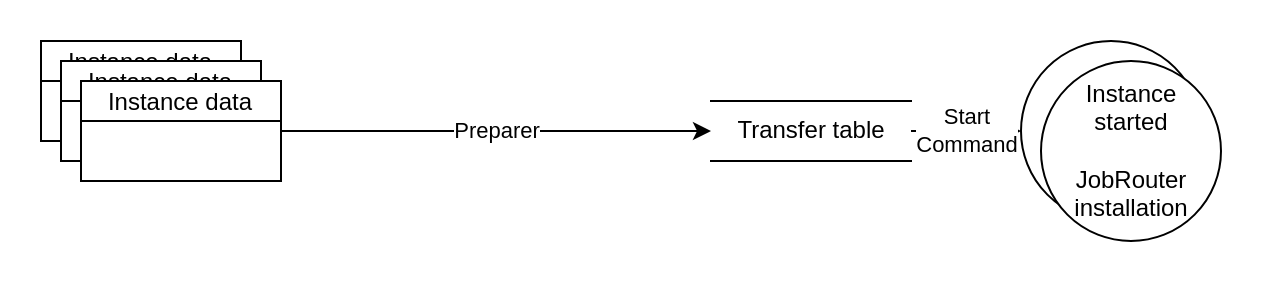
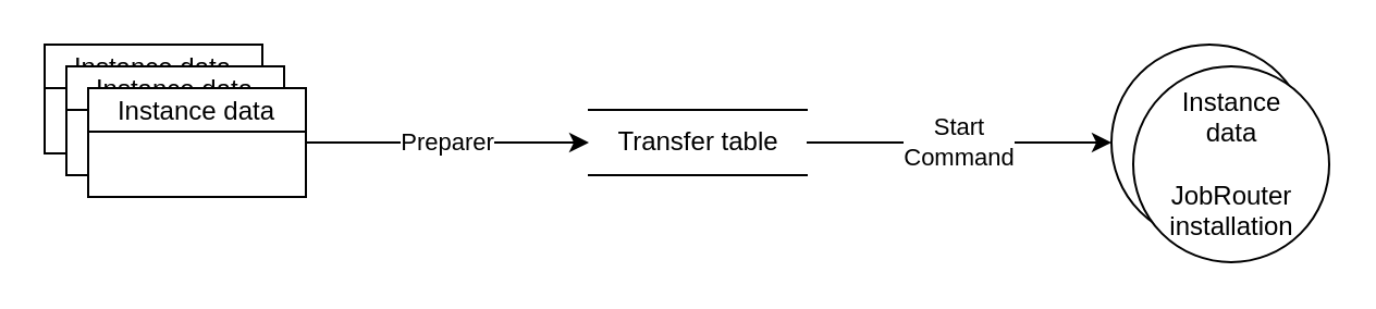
  <mxCell id="0" />
  <mxCell id="1" parent="0" />
  <mxCell id="2" value="Instance data" style="swimlane;fontStyle=0;childLayout=stackLayout;horizontal=1;startSize=20;fillColor=#ffffff;horizontalStack=0;resizeParent=1;resizeParentMax=0;resizeLast=0;collapsible=0;marginBottom=0;swimlaneFillColor=#ffffff;" parent="1" vertex="1"><mxGeometry x="20" y="20" width="100" height="50" as="geometry" /></mxCell>
  <mxCell id="3" value="Instance data" style="swimlane;fontStyle=0;childLayout=stackLayout;horizontal=1;startSize=20;fillColor=#ffffff;horizontalStack=0;resizeParent=1;resizeParentMax=0;resizeLast=0;collapsible=0;marginBottom=0;swimlaneFillColor=#ffffff;" parent="1" vertex="1"><mxGeometry x="30" y="30" width="100" height="50" as="geometry" /></mxCell>
  <mxCell id="4" value="Instance data" style="swimlane;fontStyle=0;childLayout=stackLayout;horizontal=1;startSize=20;fillColor=#ffffff;horizontalStack=0;resizeParent=1;resizeParentMax=0;resizeLast=0;collapsible=0;marginBottom=0;swimlaneFillColor=#ffffff;" parent="1" vertex="1"><mxGeometry x="40" y="40" width="100" height="50" as="geometry" /></mxCell>
  <mxCell id="5" value="Preparer" style="endArrow=classic;html=1;exitX=1;exitY=0.5;exitDx=0;exitDy=0;entryX=0;entryY=0.5;entryDx=0;entryDy=0;" parent="1" source="4" target="6" edge="1"><mxGeometry width="50" height="50" relative="1" as="geometry"><mxPoint x="180" y="100" as="sourcePoint" /><mxPoint x="240" y="65" as="targetPoint" /></mxGeometry></mxCell>
- <mxCell id="6" value="Transfer table" style="html=1;dashed=0;whitespace=wrap;shape=partialRectangle;right=0;left=0;" parent="1" vertex="1"><mxGeometry x="355" y="50" width="100" height="30" as="geometry" /></mxCell>
+ <mxCell id="6" value="Transfer table" style="html=1;dashed=0;whitespace=wrap;shape=partialRectangle;right=0;left=0;" parent="1" vertex="1"><mxGeometry x="270" y="50" width="100" height="30" as="geometry" /></mxCell>
  <mxCell id="7" value="Start&lt;br&gt;Command" style="endArrow=classic;html=1;exitX=1;exitY=0.5;exitDx=0;exitDy=0;entryX=0;entryY=0.5;entryDx=0;entryDy=0;" parent="1" source="6" target="8" edge="1"><mxGeometry width="50" height="50" relative="1" as="geometry"><mxPoint x="370" y="64.5" as="sourcePoint" /><mxPoint x="510" y="65" as="targetPoint" /></mxGeometry></mxCell>
  <mxCell id="8" value="" style="shape=ellipse;html=1;dashed=0;whitespace=wrap;aspect=fixed;perimeter=ellipsePerimeter;" parent="1" vertex="1"><mxGeometry x="510" y="20" width="90" height="90" as="geometry" /></mxCell>
- <mxCell id="9" value="Instance&lt;br&gt;started&lt;br&gt;&lt;br&gt;JobRouter&lt;br&gt;installation" style="shape=ellipse;html=1;dashed=0;whitespace=wrap;aspect=fixed;perimeter=ellipsePerimeter;" parent="1" vertex="1"><mxGeometry x="520" y="30" width="90" height="90" as="geometry" /></mxCell>
+ <mxCell id="9" value="Instance&lt;br&gt;data&lt;br&gt;&lt;br&gt;JobRouter&lt;br&gt;installation" style="shape=ellipse;html=1;dashed=0;whitespace=wrap;aspect=fixed;perimeter=ellipsePerimeter;" parent="1" vertex="1"><mxGeometry x="520" y="30" width="90" height="90" as="geometry" /></mxCell>
